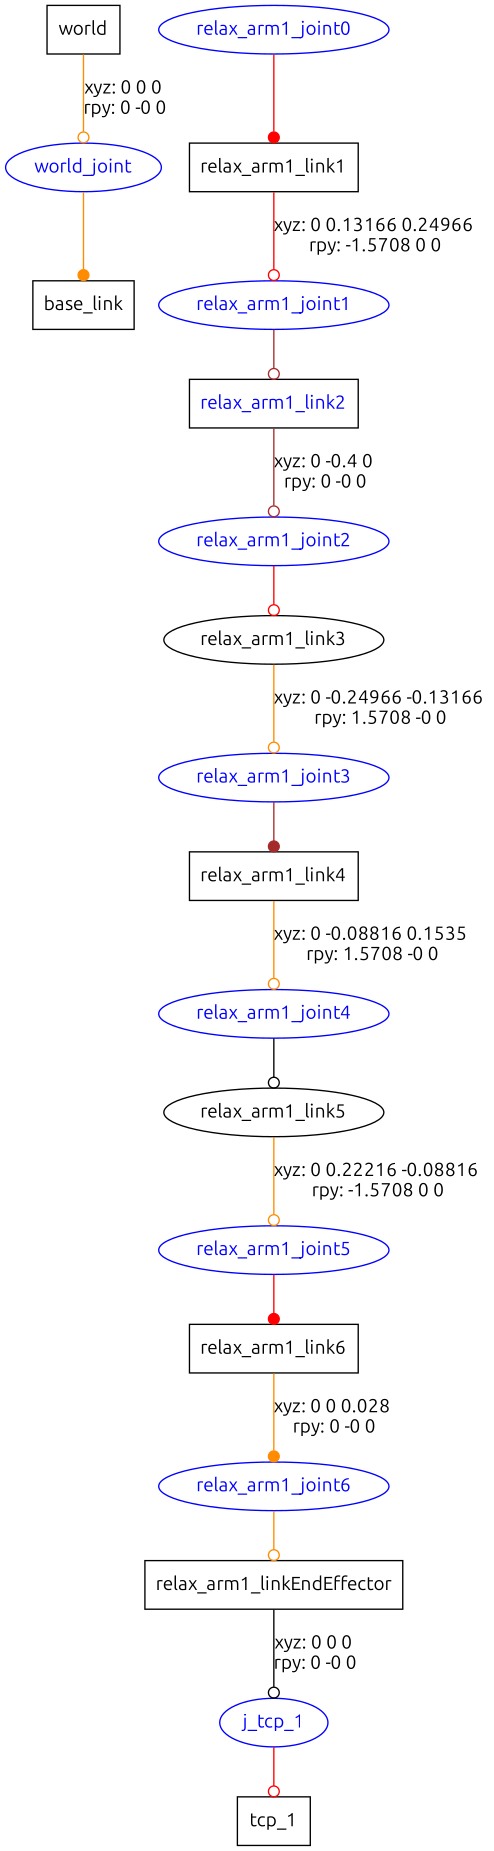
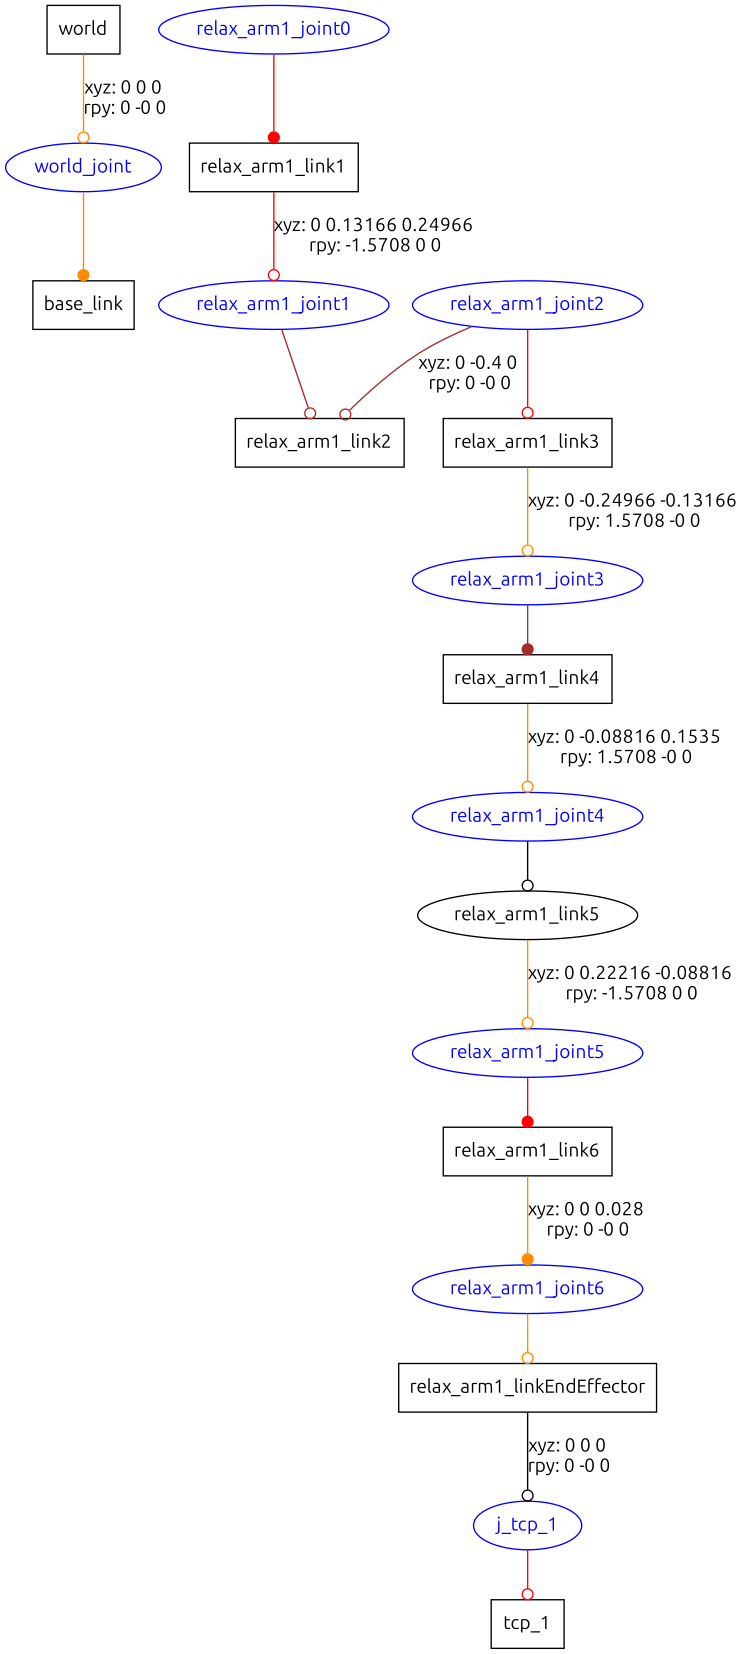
  digraph {
    fontname=Ubuntu
    node [fontname=Ubuntu shape=ellipse]
    edge [arrowhead=odot color=darkorange fontname=Ubuntu]
    n1 [label=world shape=box]
    world_joint [color=blue fontcolor=blue]
    n3 [label=base_link shape=box]
    relax_arm1_joint0 [color=blue fontcolor=blue]
    n5 [label=relax_arm1_link1 shape=box]
    relax_arm1_joint1 [color=blue fontcolor=blue]
-   n7 [label=relax_arm1_link2 shape=box fontcolor=blue]
+   n7 [label=relax_arm1_link2 shape=box]
    relax_arm1_joint2 [color=blue fontcolor=blue]
-   n9 [label=relax_arm1_link3]
+   n9 [label=relax_arm1_link3 shape=box]
    relax_arm1_joint3 [color=blue fontcolor=blue]
    n11 [label=relax_arm1_link4 shape=box]
    relax_arm1_joint4 [color=blue fontcolor=blue]
    n13 [label=relax_arm1_link5]
    relax_arm1_joint5 [color=blue fontcolor=blue]
    n15 [label=relax_arm1_link6 shape=box]
    relax_arm1_joint6 [color=blue fontcolor=blue]
    n17 [label=relax_arm1_linkEndEffector shape=box]
    j_tcp_1 [color=blue fontcolor=blue]
    n19 [label=tcp_1 shape=box]
    n1 -> world_joint [label="xyz: 0 0 0 \nrpy: 0 -0 0"]
    world_joint -> n3 [arrowhead=dot]
    relax_arm1_joint0 -> n5 [arrowhead=dot color=red]
    n5 -> relax_arm1_joint1 [color=red label="xyz: 0 0.13166 0.24966 \nrpy: -1.5708 0 0"]
    relax_arm1_joint1 -> n7 [color=brown]
-   n7 -> relax_arm1_joint2 [color=brown label="xyz: 0 -0.4 0 \nrpy: 0 -0 0"]
+   relax_arm1_joint2 -> n7 [color=brown label="xyz: 0 -0.4 0 \nrpy: 0 -0 0"]
    relax_arm1_joint2 -> n9 [color=red]
    n9 -> relax_arm1_joint3 [label="xyz: 0 -0.24966 -0.13166 \nrpy: 1.5708 -0 0"]
    relax_arm1_joint3 -> n11 [arrowhead=dot color=brown]
    n11 -> relax_arm1_joint4 [label="xyz: 0 -0.08816 0.1535 \nrpy: 1.5708 -0 0"]
    relax_arm1_joint4 -> n13 [color=black]
    n13 -> relax_arm1_joint5 [label="xyz: 0 0.22216 -0.08816 \nrpy: -1.5708 0 0"]
    relax_arm1_joint5 -> n15 [arrowhead=dot color=red]
    n15 -> relax_arm1_joint6 [arrowhead=dot label="xyz: 0 0 0.028 \nrpy: 0 -0 0"]
    relax_arm1_joint6 -> n17
    n17 -> j_tcp_1 [color=black label="xyz: 0 0 0 \nrpy: 0 -0 0"]
    j_tcp_1 -> n19 [color=red]
  }
